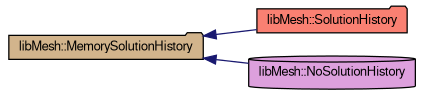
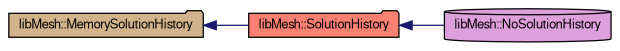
  digraph {
    rankdir=LR
    node [color=black fontname=FreeSans fontsize=10 shape=folder style=filled]
    edge [color=midnightblue dir=back fontname=FreeSans fontsize=10 labelfontname=FreeSans labelfontsize=10 style=solid]
    n1 [fillcolor=salmon height=0.2 label="libMesh::SolutionHistory" width=0.4]
    n2 [fillcolor=plum height=0.2 label="libMesh::NoSolutionHistory" shape=cylinder width=0.4]
    n3 [fillcolor=tan height=0.2 label="libMesh::MemorySolutionHistory" width=0.4]
-   n3 -> n2
+   n1 -> n2
    n3 -> n1
  }
